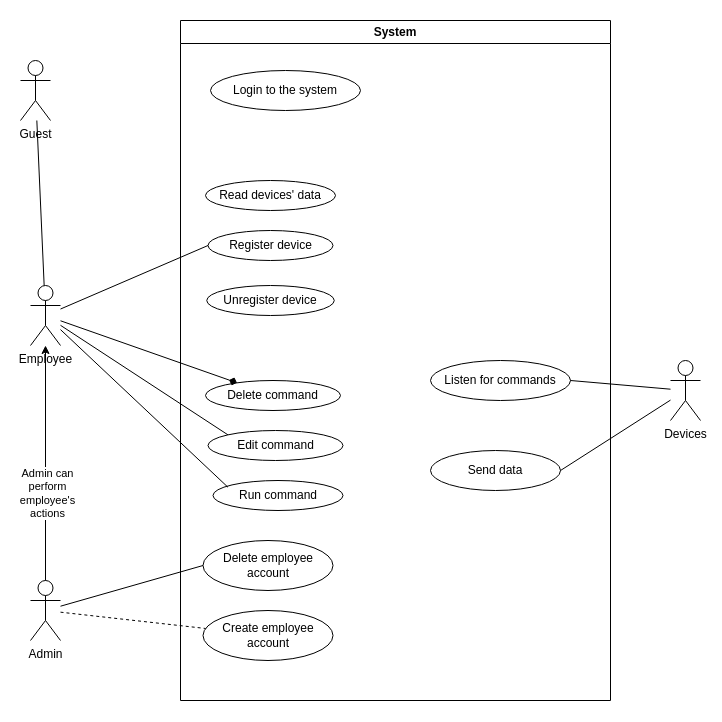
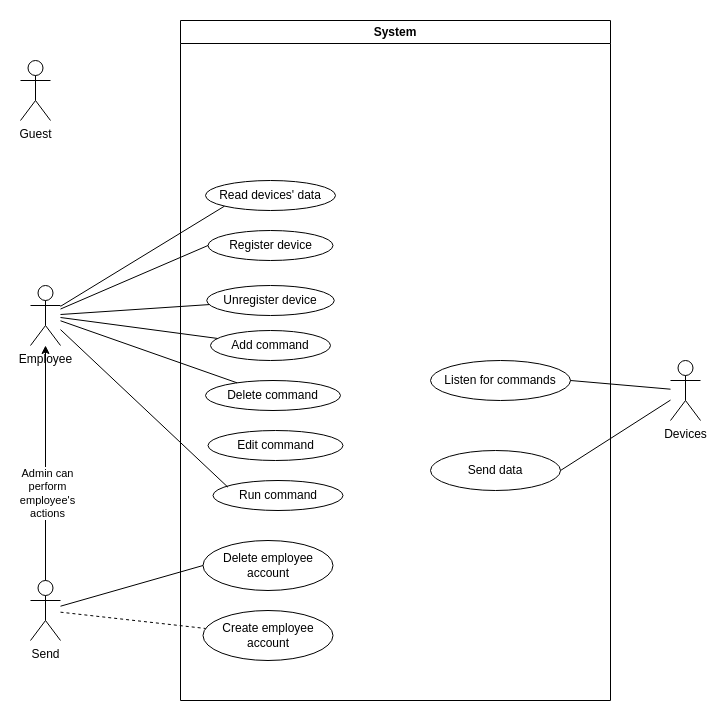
  <mxCell id="0" />
  <mxCell id="1" parent="0" />
  <mxCell id="2" value="System" style="swimlane;whiteSpace=wrap;html=1;" vertex="1" parent="1"><mxGeometry x="180" y="20" width="430" height="680" as="geometry" /></mxCell>
  <mxCell id="3" value="Create employee account" style="ellipse;whiteSpace=wrap;html=1;" vertex="1" parent="2"><mxGeometry x="22.5" y="590" width="130" height="50" as="geometry" /></mxCell>
  <mxCell id="4" value="Delete employee account" style="ellipse;whiteSpace=wrap;html=1;" vertex="1" parent="2"><mxGeometry x="22.5" y="520" width="130" height="50" as="geometry" /></mxCell>
  <mxCell id="5" value="Register device" style="ellipse;whiteSpace=wrap;html=1;" vertex="1" parent="2"><mxGeometry x="27.5" y="210" width="125" height="30" as="geometry" /></mxCell>
  <mxCell id="6" value="Unregister device" style="ellipse;whiteSpace=wrap;html=1;" vertex="1" parent="2"><mxGeometry x="26.25" y="265" width="127.5" height="30" as="geometry" /></mxCell>
  <mxCell id="7" value="Delete command" style="ellipse;whiteSpace=wrap;html=1;" vertex="1" parent="2"><mxGeometry x="25" y="360" width="135" height="30" as="geometry" /></mxCell>
+ <mxCell id="8" value="Add command" style="ellipse;whiteSpace=wrap;html=1;" vertex="1" parent="2"><mxGeometry x="30" y="310" width="120" height="30" as="geometry" /></mxCell>
  <mxCell id="9" value="Run command" style="ellipse;whiteSpace=wrap;html=1;" vertex="1" parent="2"><mxGeometry x="32.5" y="460" width="130" height="30" as="geometry" /></mxCell>
  <mxCell id="10" value="Read devices' data" style="ellipse;whiteSpace=wrap;html=1;" vertex="1" parent="2"><mxGeometry x="25" y="160" width="130" height="30" as="geometry" /></mxCell>
- <mxCell id="11" value="Login to the system" style="ellipse;whiteSpace=wrap;html=1;" vertex="1" parent="2"><mxGeometry x="30" y="50" width="150" height="40" as="geometry" /></mxCell>
  <mxCell id="12" value="Send data" style="ellipse;whiteSpace=wrap;html=1;" vertex="1" parent="2"><mxGeometry x="250" y="430" width="130" height="40" as="geometry" /></mxCell>
  <mxCell id="13" value="Listen for commands" style="ellipse;whiteSpace=wrap;html=1;" vertex="1" parent="2"><mxGeometry x="250" y="340" width="140" height="40" as="geometry" /></mxCell>
  <mxCell id="14" value="Edit command" style="ellipse;whiteSpace=wrap;html=1;" vertex="1" parent="2"><mxGeometry x="27.5" y="410" width="135" height="30" as="geometry" /></mxCell>
  <mxCell id="15" value="Employee" style="shape=umlActor;verticalLabelPosition=bottom;verticalAlign=top;html=1;outlineConnect=0;" vertex="1" parent="1"><mxGeometry x="30" y="285" width="30" height="60" as="geometry" /></mxCell>
- <mxCell id="16" value="&lt;div&gt;Admin&lt;/div&gt;&lt;div&gt;&lt;br&gt;&lt;/div&gt;" style="shape=umlActor;verticalLabelPosition=bottom;verticalAlign=top;html=1;outlineConnect=0;" vertex="1" parent="1"><mxGeometry x="30" y="580" width="30" height="60" as="geometry" /></mxCell>
+ <mxCell id="16" value="&lt;div&gt;Send&lt;/div&gt;&lt;div&gt;&lt;br&gt;&lt;/div&gt;" style="shape=umlActor;verticalLabelPosition=bottom;verticalAlign=top;html=1;outlineConnect=0;" vertex="1" parent="1"><mxGeometry x="30" y="580" width="30" height="60" as="geometry" /></mxCell>
  <mxCell id="17" value="" style="endArrow=classic;html=1;rounded=0;" edge="1" parent="1" source="16" target="15"><mxGeometry width="50" height="50" relative="1" as="geometry"><mxPoint x="290" y="520" as="sourcePoint" /><mxPoint x="45" y="460" as="targetPoint" /></mxGeometry></mxCell>
  <mxCell id="18" value="Admin can&lt;br&gt;perform &lt;br&gt;employee's&lt;br&gt;actions" style="edgeLabel;html=1;align=center;verticalAlign=middle;resizable=0;points=[];" vertex="1" connectable="0" parent="17"><mxGeometry x="-0.25" y="-1" relative="1" as="geometry"><mxPoint as="offset" /></mxGeometry></mxCell>
  <mxCell id="19" value="" style="endArrow=none;html=1;rounded=0;dashed=1;" edge="1" parent="1" source="16" target="3"><mxGeometry width="50" height="50" relative="1" as="geometry"><mxPoint x="290" y="370" as="sourcePoint" /><mxPoint x="340" y="320" as="targetPoint" /></mxGeometry></mxCell>
  <mxCell id="20" value="" style="endArrow=none;html=1;rounded=0;entryX=0;entryY=0.5;entryDx=0;entryDy=0;" edge="1" parent="1" source="16" target="4"><mxGeometry width="50" height="50" relative="1" as="geometry"><mxPoint x="60" y="520" as="sourcePoint" /><mxPoint x="230.095" y="533.648" as="targetPoint" /></mxGeometry></mxCell>
  <mxCell id="21" value="" style="endArrow=none;html=1;rounded=0;entryX=0;entryY=0.5;entryDx=0;entryDy=0;" edge="1" parent="1" source="15" target="5"><mxGeometry width="50" height="50" relative="1" as="geometry"><mxPoint x="70" y="370" as="sourcePoint" /><mxPoint x="0" y="320" as="targetPoint" /></mxGeometry></mxCell>
- <mxCell id="24" value="" style="endArrow=diamond;html=1;rounded=0;" edge="1" parent="1" source="15" target="7"><mxGeometry width="50" height="50" relative="1" as="geometry"><mxPoint x="50" y="410" as="sourcePoint" /><mxPoint x="100" y="360" as="targetPoint" /></mxGeometry></mxCell>
+ <mxCell id="22" value="" style="endArrow=none;html=1;rounded=0;" edge="1" parent="1" source="15" target="6"><mxGeometry width="50" height="50" relative="1" as="geometry"><mxPoint x="50" y="410" as="sourcePoint" /><mxPoint x="100" y="360" as="targetPoint" /></mxGeometry></mxCell>
+ <mxCell id="23" value="" style="endArrow=none;html=1;rounded=0;" edge="1" parent="1" source="15" target="8"><mxGeometry width="50" height="50" relative="1" as="geometry"><mxPoint x="50" y="410" as="sourcePoint" /><mxPoint x="100" y="360" as="targetPoint" /></mxGeometry></mxCell>
+ <mxCell id="24" value="" style="endArrow=none;html=1;rounded=0;" edge="1" parent="1" source="15" target="7"><mxGeometry width="50" height="50" relative="1" as="geometry"><mxPoint x="50" y="410" as="sourcePoint" /><mxPoint x="100" y="360" as="targetPoint" /></mxGeometry></mxCell>
  <mxCell id="25" value="" style="endArrow=none;html=1;rounded=0;entryX=0.115;entryY=0.224;entryDx=0;entryDy=0;entryPerimeter=0;" edge="1" parent="1" source="15" target="9"><mxGeometry width="50" height="50" relative="1" as="geometry"><mxPoint x="50" y="410" as="sourcePoint" /><mxPoint x="100" y="360" as="targetPoint" /></mxGeometry></mxCell>
- <mxCell id="26" value="" style="endArrow=none;html=1;rounded=0;" edge="1" parent="1" source="15" target="27"><mxGeometry width="50" height="50" relative="1" as="geometry"><mxPoint x="90" y="310" as="sourcePoint" /><mxPoint x="30" y="290" as="targetPoint" /></mxGeometry></mxCell>
+ <mxCell id="26" value="" style="endArrow=none;html=1;rounded=0;entryX=0;entryY=1;entryDx=0;entryDy=0;" edge="1" parent="1" source="15" target="10"><mxGeometry width="50" height="50" relative="1" as="geometry"><mxPoint x="90" y="310" as="sourcePoint" /><mxPoint x="30" y="290" as="targetPoint" /></mxGeometry></mxCell>
  <mxCell id="27" value="Guest" style="shape=umlActor;verticalLabelPosition=bottom;verticalAlign=top;html=1;outlineConnect=0;" vertex="1" parent="1"><mxGeometry x="20" y="60" width="30" height="60" as="geometry" /></mxCell>
  <mxCell id="28" value="Devices" style="shape=umlActor;verticalLabelPosition=bottom;verticalAlign=top;html=1;outlineConnect=0;" vertex="1" parent="1"><mxGeometry x="670" y="360" width="30" height="60" as="geometry" /></mxCell>
  <mxCell id="29" value="" style="endArrow=none;html=1;rounded=0;exitX=1;exitY=0.5;exitDx=0;exitDy=0;" edge="1" parent="1" source="12" target="28"><mxGeometry width="50" height="50" relative="1" as="geometry"><mxPoint x="230" y="420" as="sourcePoint" /><mxPoint x="280" y="370" as="targetPoint" /></mxGeometry></mxCell>
  <mxCell id="30" value="" style="endArrow=none;html=1;rounded=0;entryX=1;entryY=0.5;entryDx=0;entryDy=0;" edge="1" parent="1" source="28" target="13"><mxGeometry width="50" height="50" relative="1" as="geometry"><mxPoint x="650" y="340" as="sourcePoint" /><mxPoint x="280" y="370" as="targetPoint" /></mxGeometry></mxCell>
- <mxCell id="31" value="" style="endArrow=none;html=1;rounded=0;entryX=0;entryY=0;entryDx=0;entryDy=0;" edge="1" parent="1" source="15" target="14"><mxGeometry width="50" height="50" relative="1" as="geometry"><mxPoint x="80" y="340" as="sourcePoint" /><mxPoint x="160" y="310" as="targetPoint" /></mxGeometry></mxCell>
